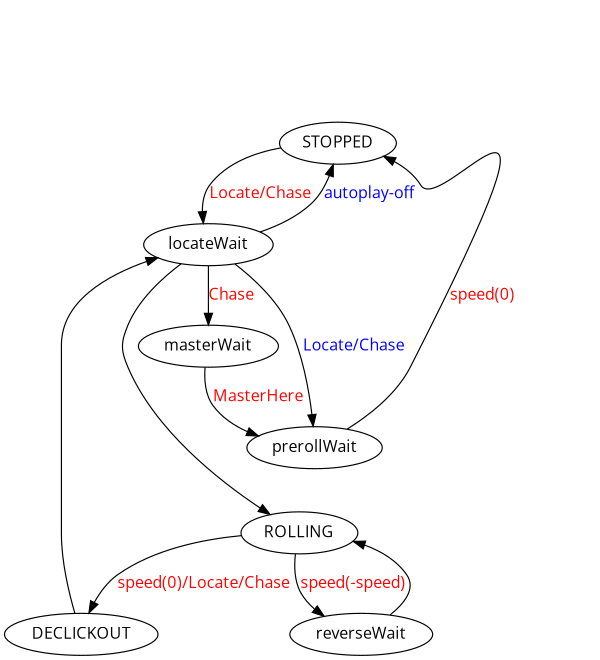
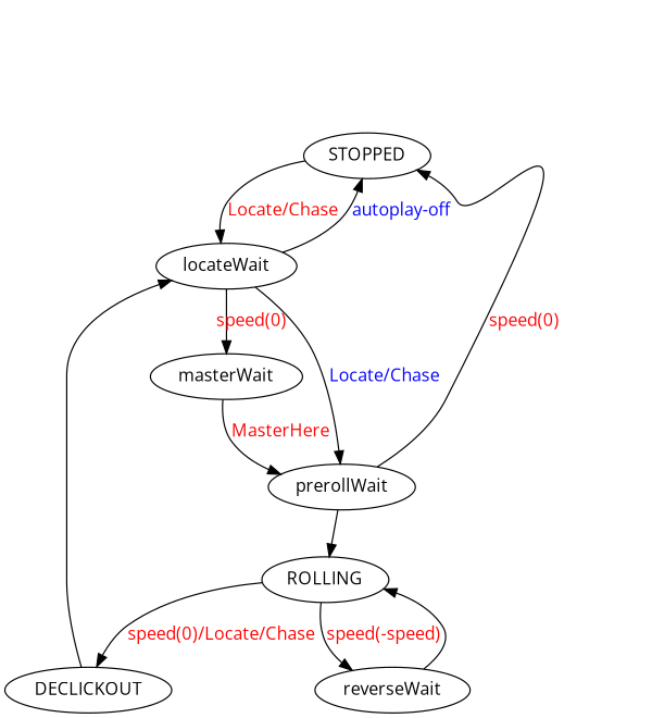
  digraph {
    fontname="Open Sans"
    rankdir=TB
    node [fontname="Open Sans" shape=ellipse]
    edge [fontcolor=red fontname="Open Sans"]
    STOPPED
    locateWait
    prerollWait
    masterWait
    ROLLING
    DECLICKOUT
    reverseWait
    STOPPED -> locateWait [label="Locate/Chase"]
    locateWait -> STOPPED [fontcolor=blue label="autoplay-off"]
    locateWait -> prerollWait [fontcolor=blue label="Locate/Chase"]
-   locateWait -> masterWait [label=Chase]
+   locateWait -> masterWait [label="speed(0)"]
    prerollWait -> STOPPED [label="speed(0)"]
-   locateWait -> ROLLING [fontcolor=""]
+   prerollWait -> ROLLING [fontcolor=""]
    masterWait -> prerollWait [label=MasterHere]
    ROLLING -> DECLICKOUT [label="speed(0)/Locate/Chase"]
    ROLLING -> reverseWait [label="speed(-speed)"]
    DECLICKOUT -> locateWait [fontcolor=""]
    reverseWait -> ROLLING [fontcolor=""]
  }
